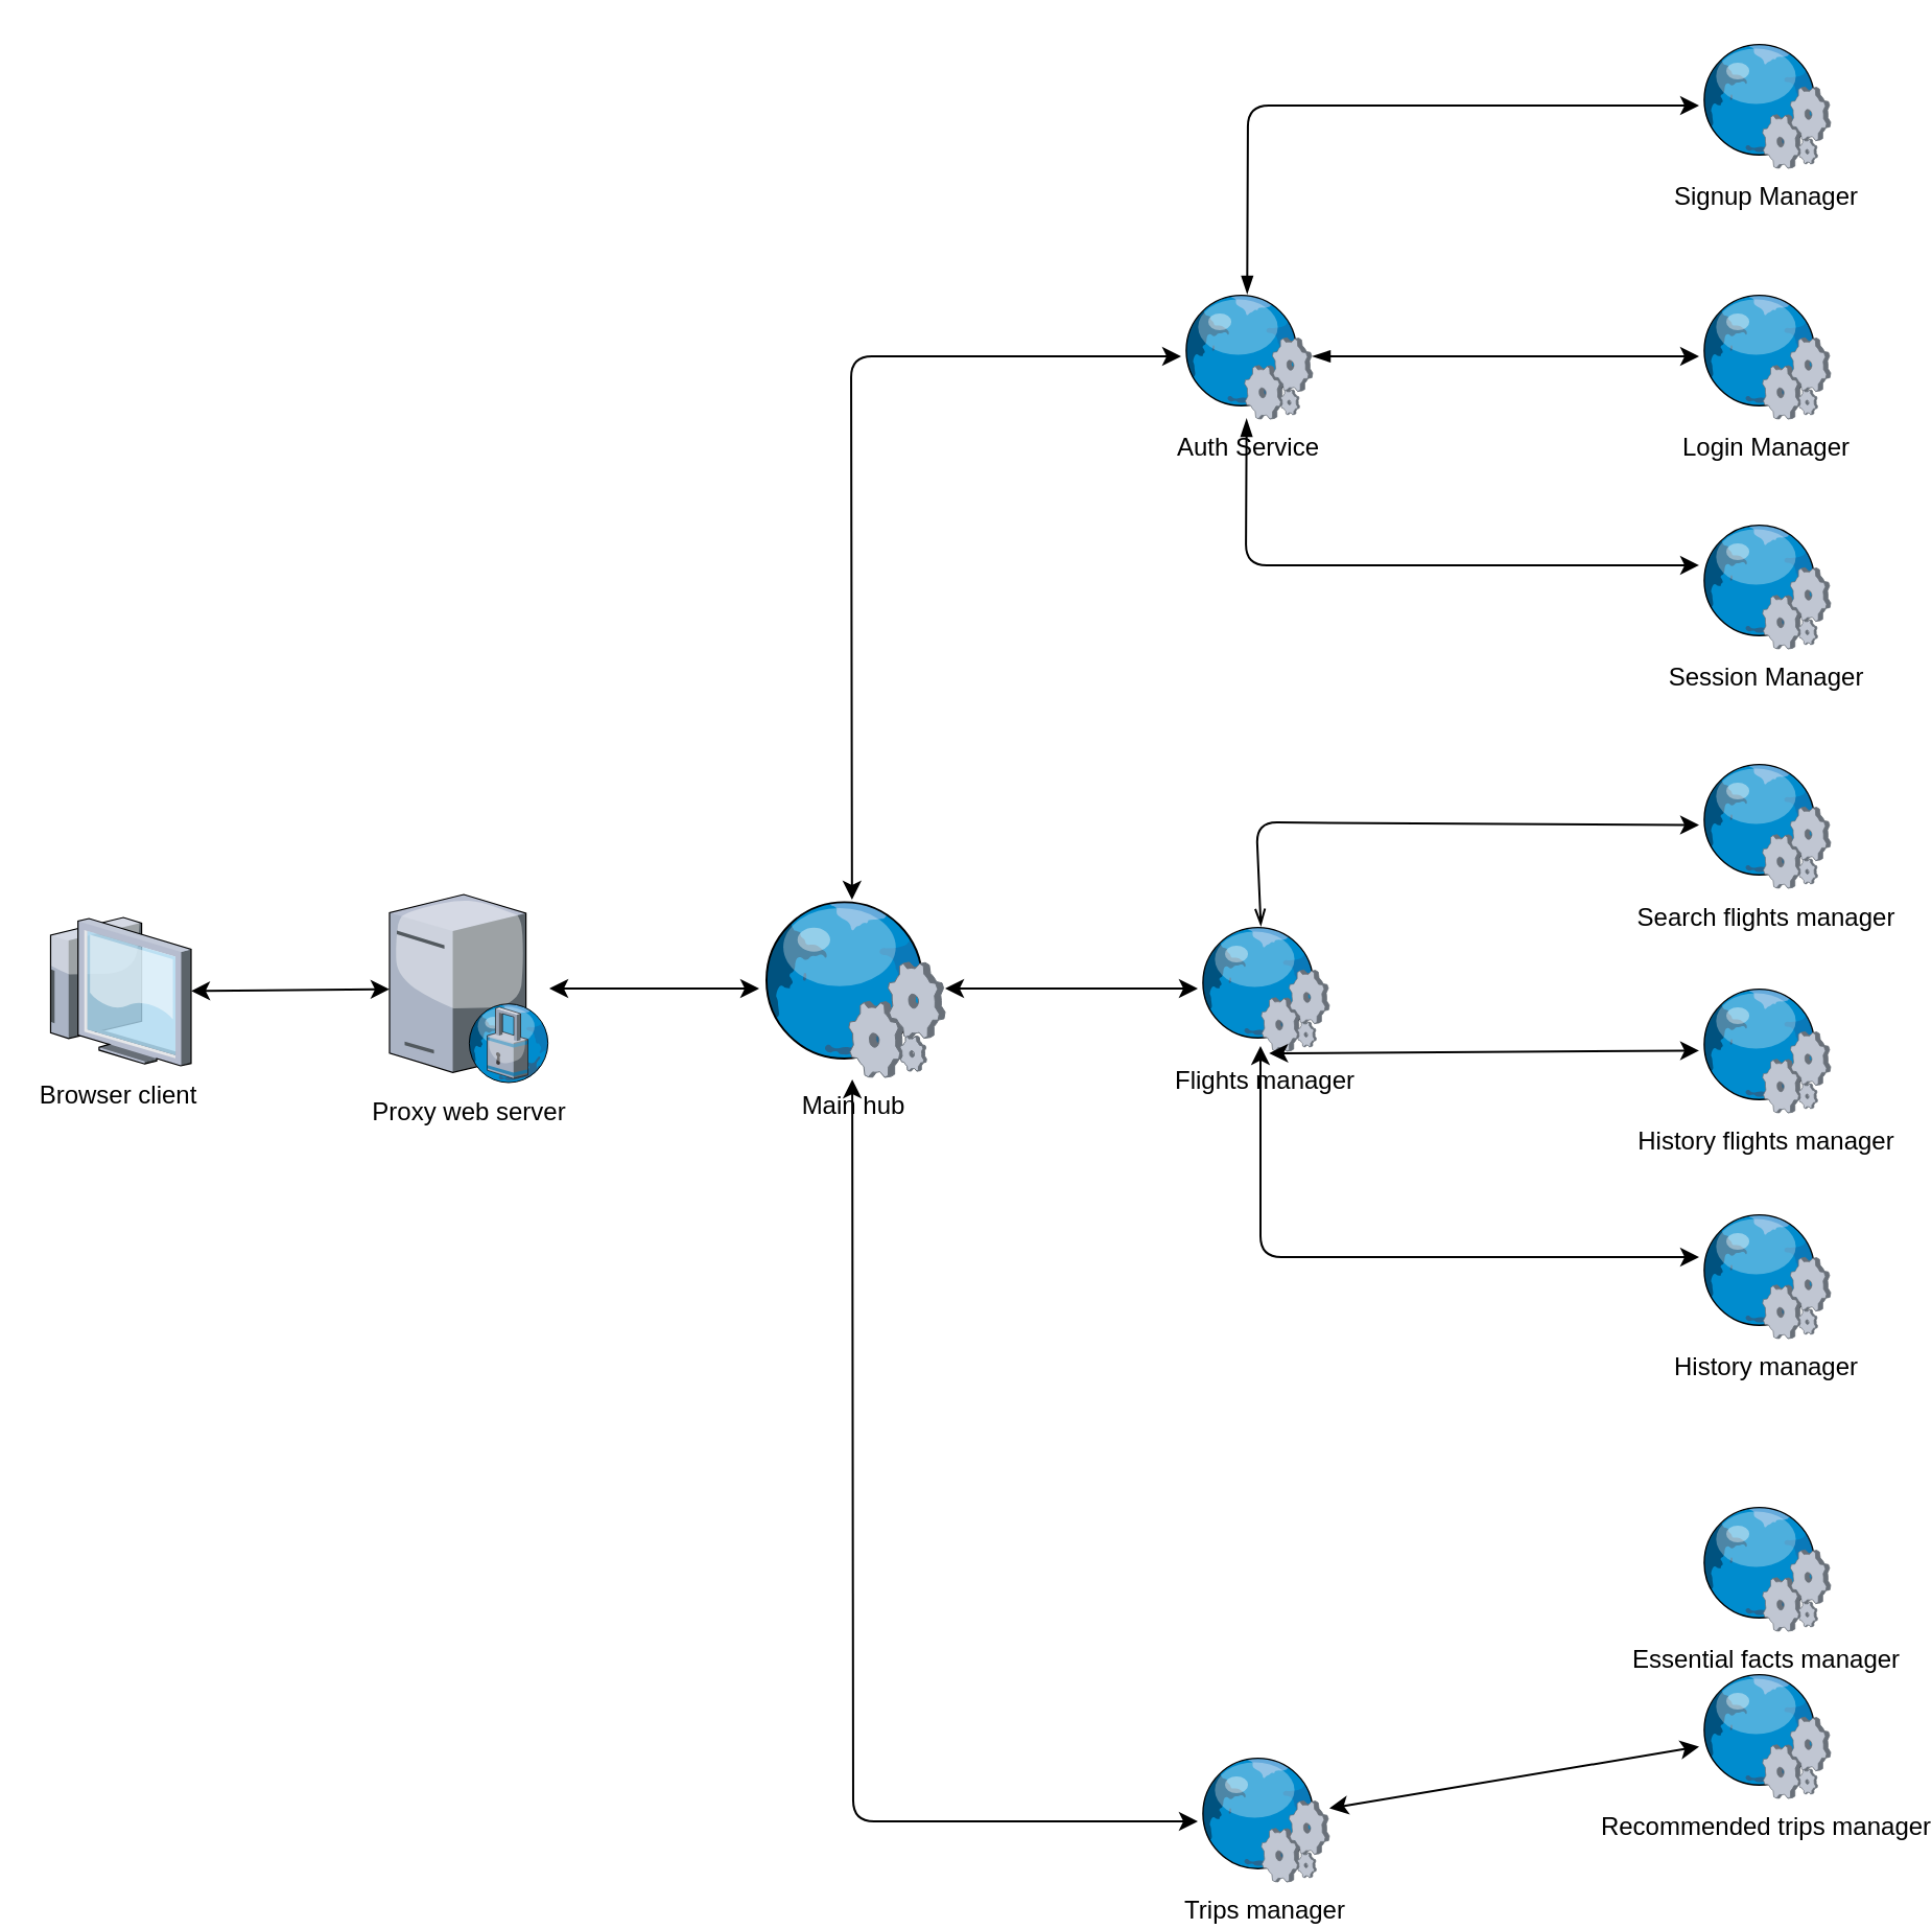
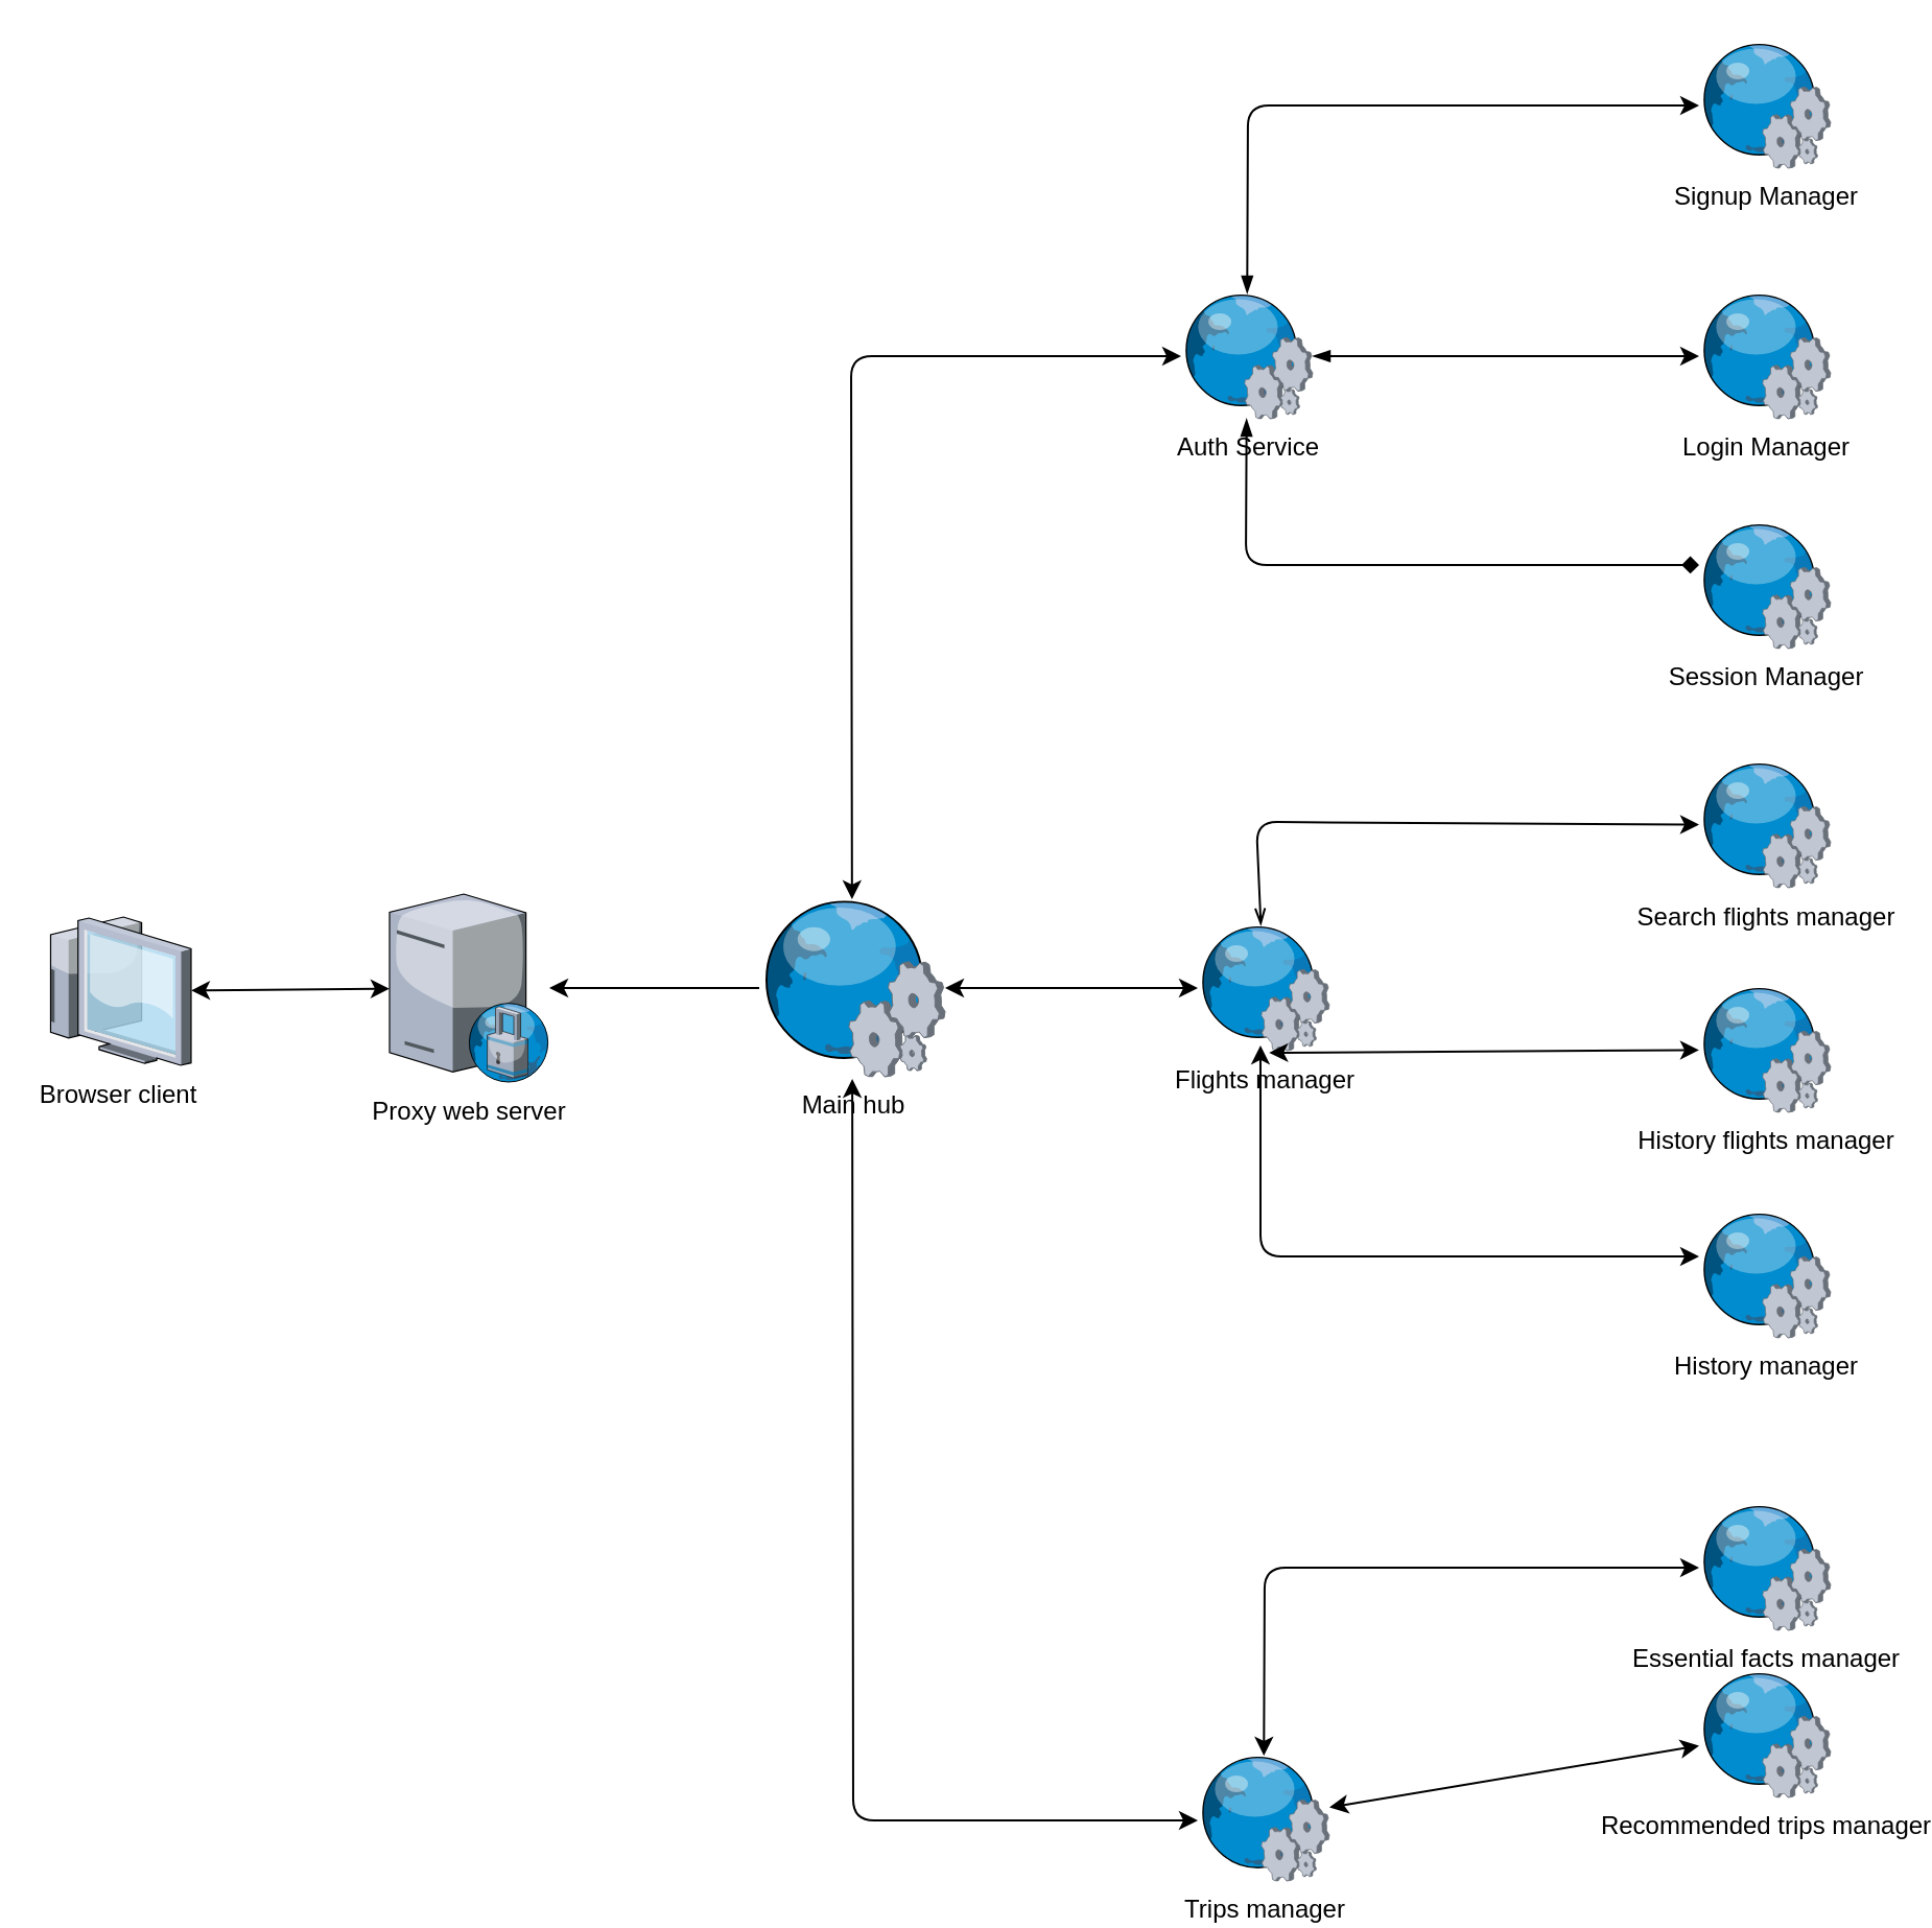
  <mxCell id="0" style=";html=1;" />
  <mxCell id="1" style=";html=1;" parent="0" />
  <mxCell id="2" value="Proxy web server" style="verticalLabelPosition=bottom;aspect=fixed;html=1;verticalAlign=top;strokeColor=none;align=center;outlineConnect=0;shape=mxgraph.citrix.proxy_server;" vertex="1" parent="1"><mxGeometry x="186" y="427.5" width="76.5" height="90" as="geometry" /></mxCell>
  <mxCell id="3" value="Main hub&lt;br&gt;" style="verticalLabelPosition=bottom;aspect=fixed;html=1;verticalAlign=top;strokeColor=none;align=center;outlineConnect=0;shape=mxgraph.citrix.web_service;" vertex="1" parent="1"><mxGeometry x="363" y="430" width="89" height="85" as="geometry" /></mxCell>
  <mxCell id="4" value="Browser client" style="verticalLabelPosition=bottom;aspect=fixed;html=1;verticalAlign=top;strokeColor=none;align=center;outlineConnect=0;shape=mxgraph.citrix.thin_client;" vertex="1" parent="1"><mxGeometry x="20" y="438.5" width="71" height="71" as="geometry" /></mxCell>
  <mxCell id="5" value="" style="endArrow=classic;startArrow=classic;html=1;" edge="1" parent="1" source="4" target="2"><mxGeometry width="50" height="50" relative="1" as="geometry"><mxPoint x="-7" y="600" as="sourcePoint" /><mxPoint x="103" y="500" as="targetPoint" /></mxGeometry></mxCell>
- <mxCell id="6" value="" style="endArrow=classic;startArrow=classic;html=1;" edge="1" parent="1" source="2" target="3"><mxGeometry width="50" height="50" relative="1" as="geometry"><mxPoint x="-7" y="610" as="sourcePoint" /><mxPoint x="43" y="560" as="targetPoint" /></mxGeometry></mxCell>
+ <mxCell id="6" value="" style="endArrow=none;startArrow=classic;html=1;" edge="1" parent="1" source="2" target="3"><mxGeometry width="50" height="50" relative="1" as="geometry"><mxPoint x="-7" y="610" as="sourcePoint" /><mxPoint x="43" y="560" as="targetPoint" /></mxGeometry></mxCell>
  <mxCell id="7" value="" style="endArrow=classic;startArrow=classic;html=1;" edge="1" parent="1" source="8" target="3"><mxGeometry width="50" height="50" relative="1" as="geometry"><mxPoint x="613" y="200" as="sourcePoint" /><mxPoint x="43" y="560" as="targetPoint" /><Array as="points"><mxPoint x="407" y="170" /></Array></mxGeometry></mxCell>
  <mxCell id="8" value="Auth Service&lt;br&gt;" style="verticalLabelPosition=bottom;aspect=fixed;html=1;verticalAlign=top;strokeColor=none;align=center;outlineConnect=0;shape=mxgraph.citrix.web_service;" vertex="1" parent="1"><mxGeometry x="565" y="140" width="63" height="60" as="geometry" /></mxCell>
  <mxCell id="9" value="Signup Manager" style="verticalLabelPosition=bottom;aspect=fixed;html=1;verticalAlign=top;strokeColor=none;align=center;outlineConnect=0;shape=mxgraph.citrix.web_service;" vertex="1" parent="1"><mxGeometry x="813" y="20" width="63" height="60" as="geometry" /></mxCell>
  <mxCell id="10" value="Login Manager" style="verticalLabelPosition=bottom;aspect=fixed;html=1;verticalAlign=top;strokeColor=none;align=center;outlineConnect=0;shape=mxgraph.citrix.web_service;" vertex="1" parent="1"><mxGeometry x="813" y="140" width="63" height="60" as="geometry" /></mxCell>
  <mxCell id="11" value="Session Manager&lt;br&gt;" style="verticalLabelPosition=bottom;aspect=fixed;html=1;verticalAlign=top;strokeColor=none;align=center;outlineConnect=0;shape=mxgraph.citrix.web_service;" vertex="1" parent="1"><mxGeometry x="813" y="250" width="63" height="60" as="geometry" /></mxCell>
  <mxCell id="12" value="" style="endArrow=classic;html=1;startArrow=blockThin;startFill=1;" edge="1" parent="1" source="8" target="9"><mxGeometry width="50" height="50" relative="1" as="geometry"><mxPoint x="-7" y="690" as="sourcePoint" /><mxPoint x="43" y="640" as="targetPoint" /><Array as="points"><mxPoint x="597" y="50" /></Array></mxGeometry></mxCell>
  <mxCell id="13" value="" style="endArrow=classic;html=1;startArrow=blockThin;startFill=1;" edge="1" parent="1" source="8" target="10"><mxGeometry width="50" height="50" relative="1" as="geometry"><mxPoint x="-7" y="690" as="sourcePoint" /><mxPoint x="813" y="225" as="targetPoint" /></mxGeometry></mxCell>
- <mxCell id="14" value="" style="endArrow=classic;html=1;entryX=0;entryY=0.333;entryDx=0;entryDy=0;entryPerimeter=0;startArrow=blockThin;startFill=1;" edge="1" parent="1" source="8" target="11"><mxGeometry width="50" height="50" relative="1" as="geometry"><mxPoint x="623" y="260" as="sourcePoint" /><mxPoint x="43" y="640" as="targetPoint" /><Array as="points"><mxPoint x="596" y="270" /></Array></mxGeometry></mxCell>
+ <mxCell id="14" value="" style="endArrow=diamond;html=1;entryX=0;entryY=0.333;entryDx=0;entryDy=0;entryPerimeter=0;startArrow=blockThin;startFill=1;" edge="1" parent="1" source="8" target="11"><mxGeometry width="50" height="50" relative="1" as="geometry"><mxPoint x="623" y="260" as="sourcePoint" /><mxPoint x="43" y="640" as="targetPoint" /><Array as="points"><mxPoint x="596" y="270" /></Array></mxGeometry></mxCell>
  <mxCell id="15" value="" style="endArrow=classic;startArrow=classic;html=1;" edge="1" parent="1" source="3" target="16"><mxGeometry width="50" height="50" relative="1" as="geometry"><mxPoint x="-7" y="690" as="sourcePoint" /><mxPoint x="563" y="470" as="targetPoint" /></mxGeometry></mxCell>
  <mxCell id="16" value="Flights manager&lt;br&gt;&lt;br&gt;" style="verticalLabelPosition=bottom;aspect=fixed;html=1;verticalAlign=top;strokeColor=none;align=center;outlineConnect=0;shape=mxgraph.citrix.web_service;" vertex="1" parent="1"><mxGeometry x="573" y="442.5" width="63" height="60" as="geometry" /></mxCell>
  <mxCell id="17" value="" style="endArrow=classic;html=1;startArrow=openThin;startFill=0;" edge="1" parent="1" source="16" target="18"><mxGeometry width="50" height="50" relative="1" as="geometry"><mxPoint x="-7" y="690" as="sourcePoint" /><mxPoint x="753" y="470" as="targetPoint" /><Array as="points"><mxPoint x="601" y="393" /></Array></mxGeometry></mxCell>
  <mxCell id="18" value="Search flights manager&lt;br&gt;" style="verticalLabelPosition=bottom;aspect=fixed;html=1;verticalAlign=top;strokeColor=none;align=center;outlineConnect=0;shape=mxgraph.citrix.web_service;" vertex="1" parent="1"><mxGeometry x="813" y="364.5" width="63" height="60" as="geometry" /></mxCell>
  <mxCell id="19" value="History flights manager&lt;br&gt;" style="verticalLabelPosition=bottom;aspect=fixed;html=1;verticalAlign=top;strokeColor=none;align=center;outlineConnect=0;shape=mxgraph.citrix.web_service;" vertex="1" parent="1"><mxGeometry x="813" y="472" width="63" height="60" as="geometry" /></mxCell>
  <mxCell id="20" value="" style="endArrow=classic;startArrow=classic;html=1;" edge="1" parent="1" target="19"><mxGeometry width="50" height="50" relative="1" as="geometry"><mxPoint x="607.141" y="503.5" as="sourcePoint" /><mxPoint x="816" y="599.87" as="targetPoint" /><Array as="points" /></mxGeometry></mxCell>
  <mxCell id="21" value="History manager&lt;br&gt;" style="verticalLabelPosition=bottom;aspect=fixed;html=1;verticalAlign=top;strokeColor=none;align=center;outlineConnect=0;shape=mxgraph.citrix.web_service;" vertex="1" parent="1"><mxGeometry x="813" y="580" width="63" height="60" as="geometry" /></mxCell>
  <mxCell id="22" value="" style="endArrow=classic;startArrow=classic;html=1;entryX=0;entryY=0.35;entryDx=0;entryDy=0;entryPerimeter=0;exitX=0.476;exitY=0.958;exitDx=0;exitDy=0;exitPerimeter=0;" edge="1" parent="1" source="16" target="21"><mxGeometry width="50" height="50" relative="1" as="geometry"><mxPoint x="23" y="840" as="sourcePoint" /><mxPoint x="73" y="790" as="targetPoint" /><Array as="points"><mxPoint x="603" y="601" /></Array></mxGeometry></mxCell>
  <mxCell id="23" value="Recommended trips manager&lt;br&gt;" style="verticalLabelPosition=bottom;aspect=fixed;html=1;verticalAlign=top;strokeColor=none;align=center;outlineConnect=0;shape=mxgraph.citrix.web_service;" vertex="1" parent="1"><mxGeometry x="813" y="800" width="63" height="60" as="geometry" /></mxCell>
  <mxCell id="24" value="" style="endArrow=classic;startArrow=classic;html=1;" edge="1" parent="1" source="26" target="23"><mxGeometry width="50" height="50" relative="1" as="geometry"><mxPoint x="23" y="840" as="sourcePoint" /><mxPoint x="593" y="360" as="targetPoint" /></mxGeometry></mxCell>
  <mxCell id="25" value="Essential facts manager&lt;br&gt;" style="verticalLabelPosition=bottom;aspect=fixed;html=1;verticalAlign=top;strokeColor=none;align=center;outlineConnect=0;shape=mxgraph.citrix.web_service;" vertex="1" parent="1"><mxGeometry x="813" y="720" width="63" height="60" as="geometry" /></mxCell>
  <mxCell id="26" value="Trips manager" style="verticalLabelPosition=bottom;aspect=fixed;html=1;verticalAlign=top;strokeColor=none;align=center;outlineConnect=0;shape=mxgraph.citrix.web_service;" vertex="1" parent="1"><mxGeometry x="573" y="840" width="63" height="60" as="geometry" /></mxCell>
  <mxCell id="27" value="" style="endArrow=classic;startArrow=classic;html=1;" edge="1" parent="1"><mxGeometry width="50" height="50" relative="1" as="geometry"><mxPoint x="407.553" y="516" as="sourcePoint" /><mxPoint x="573" y="871" as="targetPoint" /><Array as="points"><mxPoint x="408" y="871" /></Array></mxGeometry></mxCell>
+ <mxCell id="28" value="" style="endArrow=classic;startArrow=classic;html=1;" edge="1" parent="1" source="26" target="25"><mxGeometry width="50" height="50" relative="1" as="geometry"><mxPoint x="43" y="990" as="sourcePoint" /><mxPoint x="93" y="940" as="targetPoint" /><Array as="points"><mxPoint x="605" y="750" /></Array></mxGeometry></mxCell>
